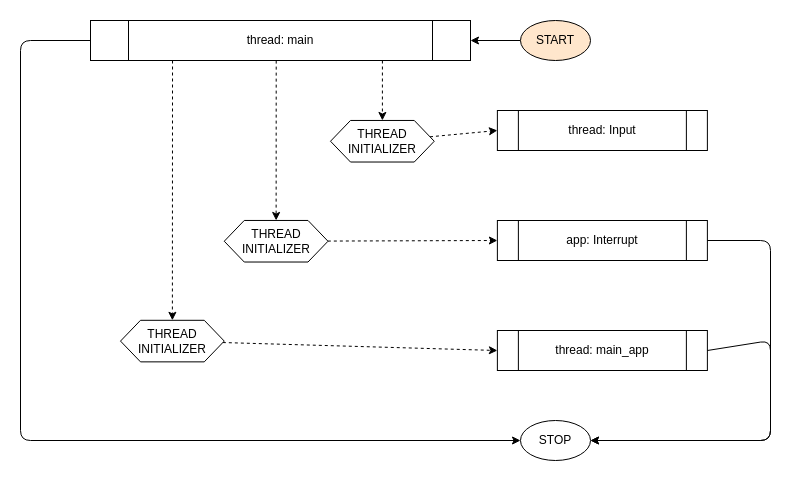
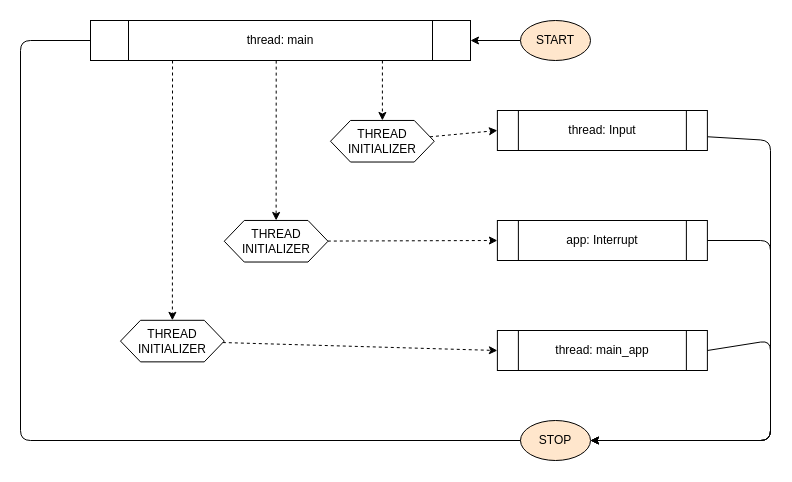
  <mxCell id="0" />
  <mxCell id="1" parent="0" />
  <mxCell id="2" value="" style="edgeStyle=none;html=1;" edge="1" parent="1" source="3"><mxGeometry relative="1" as="geometry"><mxPoint x="470" y="40" as="targetPoint" /></mxGeometry></mxCell>
  <mxCell id="3" value="START" style="ellipse;whiteSpace=wrap;html=1;fillColor=#ffe6cc;" vertex="1" parent="1"><mxGeometry x="520" y="20" width="70" height="40" as="geometry" /></mxCell>
  <mxCell id="4" style="edgeStyle=none;html=1;entryX=0;entryY=0.5;entryDx=0;entryDy=0;dashed=1;" edge="1" parent="1" source="5" target="7"><mxGeometry relative="1" as="geometry" /></mxCell>
  <mxCell id="5" value="THREAD INITIALIZER" style="shape=hexagon;perimeter=hexagonPerimeter2;whiteSpace=wrap;html=1;fixedSize=1;rotation=0;" vertex="1" parent="1"><mxGeometry x="330" y="119.96" width="103.75" height="41.56" as="geometry" /></mxCell>
+ <mxCell id="6" style="edgeStyle=none;html=1;entryX=1;entryY=0.5;entryDx=0;entryDy=0;" edge="1" parent="1" source="7" target="11"><mxGeometry relative="1" as="geometry"><Array as="points"><mxPoint x="770" y="140" /><mxPoint x="770" y="440" /></Array></mxGeometry></mxCell>
  <mxCell id="7" value="thread: Input" style="shape=process;whiteSpace=wrap;html=1;backgroundOutline=1;" vertex="1" parent="1"><mxGeometry x="496.88" y="110" width="210" height="40" as="geometry" /></mxCell>
  <mxCell id="8" value="&lt;span style=&quot;color: rgb(0, 0, 0);&quot;&gt;app: Interrupt&lt;/span&gt;" style="shape=process;whiteSpace=wrap;html=1;backgroundOutline=1;" vertex="1" parent="1"><mxGeometry x="496.88" y="220" width="210" height="40" as="geometry" /></mxCell>
  <mxCell id="9" value="&lt;span style=&quot;color: rgb(0, 0, 0);&quot;&gt;thread: main_app&lt;/span&gt;" style="shape=process;whiteSpace=wrap;html=1;backgroundOutline=1;" vertex="1" parent="1"><mxGeometry x="496.88" y="330" width="210" height="40" as="geometry" /></mxCell>
  <mxCell id="10" style="edgeStyle=none;html=1;exitX=0.856;exitY=1.001;exitDx=0;exitDy=0;exitPerimeter=0;dashed=1;" edge="1" parent="1" target="5"><mxGeometry relative="1" as="geometry"><mxPoint x="381.91" y="60" as="sourcePoint" /></mxGeometry></mxCell>
- <mxCell id="11" value="STOP" style="ellipse;whiteSpace=wrap;html=1;" vertex="1" parent="1"><mxGeometry x="520" y="420" width="70" height="40" as="geometry" /></mxCell>
+ <mxCell id="11" value="STOP" style="ellipse;whiteSpace=wrap;html=1;fillColor=#ffe6cc;" vertex="1" parent="1"><mxGeometry x="520" y="420" width="70" height="40" as="geometry" /></mxCell>
  <mxCell id="12" style="edgeStyle=none;html=1;entryX=1;entryY=0.5;entryDx=0;entryDy=0;exitX=1;exitY=0.5;exitDx=0;exitDy=0;" edge="1" parent="1" source="8"><mxGeometry relative="1" as="geometry"><mxPoint x="707" y="140" as="sourcePoint" /><mxPoint x="590" y="440" as="targetPoint" /><Array as="points"><mxPoint x="770" y="240" /><mxPoint x="770" y="440" /></Array></mxGeometry></mxCell>
  <mxCell id="13" style="edgeStyle=none;html=1;entryX=1;entryY=0.5;entryDx=0;entryDy=0;exitX=1;exitY=0.5;exitDx=0;exitDy=0;" edge="1" parent="1" source="9"><mxGeometry relative="1" as="geometry"><mxPoint x="707" y="240" as="sourcePoint" /><mxPoint x="590" y="440" as="targetPoint" /><Array as="points"><mxPoint x="770" y="340" /><mxPoint x="770" y="440" /></Array></mxGeometry></mxCell>
  <mxCell id="14" style="edgeStyle=none;html=1;entryX=0;entryY=0.5;entryDx=0;entryDy=0;dashed=1;" edge="1" parent="1" source="15" target="8"><mxGeometry relative="1" as="geometry" /></mxCell>
  <mxCell id="15" value="THREAD INITIALIZER" style="shape=hexagon;perimeter=hexagonPerimeter2;whiteSpace=wrap;html=1;fixedSize=1;rotation=0;" vertex="1" parent="1"><mxGeometry x="223.75" y="219.96" width="103.75" height="41.56" as="geometry" /></mxCell>
  <mxCell id="16" style="edgeStyle=none;html=1;exitX=0.561;exitY=1.004;exitDx=0;exitDy=0;entryX=0.5;entryY=0;entryDx=0;entryDy=0;exitPerimeter=0;dashed=1;" edge="1" parent="1" target="15"><mxGeometry relative="1" as="geometry"><mxPoint x="275.71" y="60.12" as="sourcePoint" /></mxGeometry></mxCell>
  <mxCell id="17" style="edgeStyle=none;html=1;exitX=0.273;exitY=1.001;exitDx=0;exitDy=0;entryX=0.5;entryY=0;entryDx=0;entryDy=0;exitPerimeter=0;dashed=1;" edge="1" target="19" parent="1"><mxGeometry relative="1" as="geometry"><mxPoint x="172.03" y="60" as="sourcePoint" /></mxGeometry></mxCell>
  <mxCell id="18" style="edgeStyle=none;html=1;entryX=0;entryY=0.5;entryDx=0;entryDy=0;dashed=1;" edge="1" parent="1" source="19" target="9"><mxGeometry relative="1" as="geometry" /></mxCell>
  <mxCell id="19" value="THREAD INITIALIZER" style="shape=hexagon;perimeter=hexagonPerimeter2;whiteSpace=wrap;html=1;fixedSize=1;rotation=0;" vertex="1" parent="1"><mxGeometry x="120" y="319.8" width="103.75" height="41.56" as="geometry" /></mxCell>
- <mxCell id="20" style="edgeStyle=none;html=1;entryX=0;entryY=0.5;entryDx=0;entryDy=0;" edge="1" parent="1" source="21" target="11"><mxGeometry relative="1" as="geometry"><Array as="points"><mxPoint x="20" y="40" /><mxPoint x="20" y="440" /></Array></mxGeometry></mxCell>
+ <mxCell id="20" style="edgeStyle=none;html=1;entryX=0;entryY=0.5;entryDx=0;entryDy=0;endArrow=none;" edge="1" parent="1" source="21" target="11"><mxGeometry relative="1" as="geometry"><Array as="points"><mxPoint x="20" y="40" /><mxPoint x="20" y="440" /></Array></mxGeometry></mxCell>
  <mxCell id="21" value="&lt;span style=&quot;color: rgb(0, 0, 0);&quot;&gt;thread: main&lt;/span&gt;" style="shape=process;whiteSpace=wrap;html=1;backgroundOutline=1;" vertex="1" parent="1"><mxGeometry x="90" y="20" width="380" height="40" as="geometry" /></mxCell>
